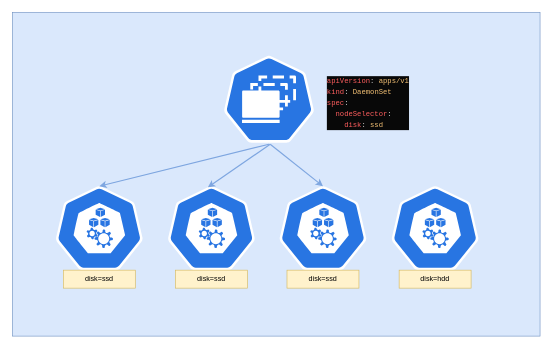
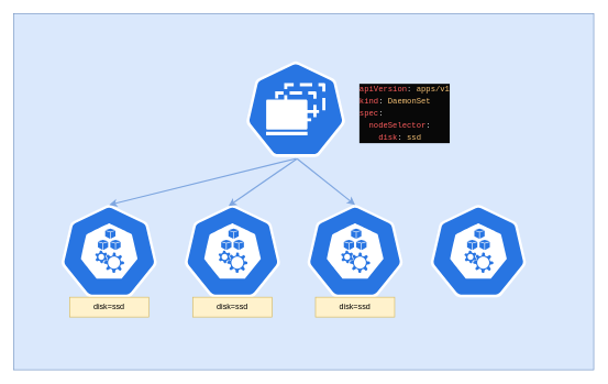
  <mxCell id="0" />
  <mxCell id="1" parent="0" />
  <mxCell id="2" value="" style="rounded=0;whiteSpace=wrap;html=1;fillColor=#dae8fc;strokeColor=#6c8ebf;" vertex="1" parent="1"><mxGeometry x="20" y="20" width="880" height="540" as="geometry" /></mxCell>
  <mxCell id="3" value="" style="html=1;dashed=0;whitespace=wrap;fillColor=#2875E2;strokeColor=#ffffff;points=[[0.005,0.63,0],[0.1,0.2,0],[0.9,0.2,0],[0.5,0,0],[0.995,0.63,0],[0.72,0.99,0],[0.5,1,0],[0.28,0.99,0]];shape=mxgraph.kubernetes.icon;prIcon=ds" vertex="1" parent="1"><mxGeometry x="373" y="90" width="150" height="150" as="geometry" /></mxCell>
  <mxCell id="4" value="&lt;div style=&quot;color: rgb(248 , 248 , 242) ; background-color: rgb(8 , 8 , 8) ; font-family: &amp;#34;menlo&amp;#34; , &amp;#34;monaco&amp;#34; , &amp;#34;courier new&amp;#34; , monospace ; font-weight: normal ; font-size: 12px ; line-height: 18px&quot;&gt;&lt;div&gt;&lt;span style=&quot;color: #ff5e5e&quot;&gt;apiVersion&lt;/span&gt;&lt;span style=&quot;color: #d0d0d0&quot;&gt;:&lt;/span&gt;&lt;span style=&quot;color: #c5c8c6&quot;&gt; &lt;/span&gt;&lt;span style=&quot;color: #f7c376&quot;&gt;apps/v1&lt;/span&gt;&lt;/div&gt;&lt;div&gt;&lt;span style=&quot;color: #ff5e5e&quot;&gt;kind&lt;/span&gt;&lt;span style=&quot;color: #d0d0d0&quot;&gt;:&lt;/span&gt;&lt;span style=&quot;color: #c5c8c6&quot;&gt; &lt;/span&gt;&lt;span style=&quot;color: #f7c376&quot;&gt;DaemonSet&lt;/span&gt;&lt;/div&gt;&lt;div&gt;&lt;span style=&quot;color: #c5c8c6&quot;&gt;  &lt;/span&gt;&lt;span style=&quot;color: #ff5e5e&quot;&gt;spec&lt;/span&gt;&lt;span style=&quot;color: #d0d0d0&quot;&gt;:&lt;/span&gt;&lt;/div&gt;&lt;div&gt;&lt;span style=&quot;color: #c5c8c6&quot;&gt;&lt;/span&gt;&lt;span style=&quot;color: #ff5e5e&quot;&gt;&amp;nbsp; nodeSelector&lt;/span&gt;&lt;span style=&quot;color: #d0d0d0&quot;&gt;:&lt;/span&gt;&lt;/div&gt;&lt;div&gt;&lt;span style=&quot;color: #c5c8c6&quot;&gt;&lt;/span&gt;&lt;span style=&quot;color: #ff5e5e&quot;&gt;&amp;nbsp; &amp;nbsp; disk&lt;/span&gt;&lt;span style=&quot;color: #d0d0d0&quot;&gt;:&lt;/span&gt;&lt;span style=&quot;color: #c5c8c6&quot;&gt; &lt;/span&gt;&lt;span style=&quot;color: #f7c376&quot;&gt;ssd&lt;/span&gt;&lt;/div&gt;&lt;/div&gt;" style="text;whiteSpace=wrap;html=1;" vertex="1" parent="1"><mxGeometry x="543" y="120" width="160" height="110" as="geometry" /></mxCell>
  <mxCell id="5" value="" style="html=1;dashed=0;whitespace=wrap;fillColor=#2875E2;strokeColor=#ffffff;points=[[0.005,0.63,0],[0.1,0.2,0],[0.9,0.2,0],[0.5,0,0],[0.995,0.63,0],[0.72,0.99,0],[0.5,1,0],[0.28,0.99,0]];shape=mxgraph.kubernetes.icon;prIcon=node" vertex="1" parent="1"><mxGeometry x="90" y="310" width="150" height="140" as="geometry" /></mxCell>
  <mxCell id="6" value="" style="html=1;dashed=0;whitespace=wrap;fillColor=#2875E2;strokeColor=#ffffff;points=[[0.005,0.63,0],[0.1,0.2,0],[0.9,0.2,0],[0.5,0,0],[0.995,0.63,0],[0.72,0.99,0],[0.5,1,0],[0.28,0.99,0]];shape=mxgraph.kubernetes.icon;prIcon=node" vertex="1" parent="1"><mxGeometry x="277" y="310" width="150" height="140" as="geometry" /></mxCell>
  <mxCell id="7" value="" style="html=1;dashed=0;whitespace=wrap;fillColor=#2875E2;strokeColor=#ffffff;points=[[0.005,0.63,0],[0.1,0.2,0],[0.9,0.2,0],[0.5,0,0],[0.995,0.63,0],[0.72,0.99,0],[0.5,1,0],[0.28,0.99,0]];shape=mxgraph.kubernetes.icon;prIcon=node" vertex="1" parent="1"><mxGeometry x="463" y="310" width="150" height="140" as="geometry" /></mxCell>
  <mxCell id="8" value="" style="html=1;dashed=0;whitespace=wrap;fillColor=#2875E2;strokeColor=#ffffff;points=[[0.005,0.63,0],[0.1,0.2,0],[0.9,0.2,0],[0.5,0,0],[0.995,0.63,0],[0.72,0.99,0],[0.5,1,0],[0.28,0.99,0]];shape=mxgraph.kubernetes.icon;prIcon=node" vertex="1" parent="1"><mxGeometry x="650" y="310" width="150" height="140" as="geometry" /></mxCell>
  <mxCell id="9" value="disk=ssd" style="rounded=0;whiteSpace=wrap;html=1;fillColor=#fff2cc;strokeColor=#d6b656;" vertex="1" parent="1"><mxGeometry x="105" y="450" width="120" height="30" as="geometry" /></mxCell>
  <mxCell id="10" value="disk=ssd" style="rounded=0;whiteSpace=wrap;html=1;fillColor=#fff2cc;strokeColor=#d6b656;" vertex="1" parent="1"><mxGeometry x="292" y="450" width="120" height="30" as="geometry" /></mxCell>
  <mxCell id="11" value="disk=ssd" style="rounded=0;whiteSpace=wrap;html=1;fillColor=#fff2cc;strokeColor=#d6b656;" vertex="1" parent="1"><mxGeometry x="478" y="450" width="120" height="30" as="geometry" /></mxCell>
- <mxCell id="12" value="disk=hdd" style="rounded=0;whiteSpace=wrap;html=1;fillColor=#fff2cc;strokeColor=#d6b656;" vertex="1" parent="1"><mxGeometry x="665" y="450" width="120" height="30" as="geometry" /></mxCell>
  <mxCell id="13" value="" style="endArrow=classic;html=1;entryX=0.5;entryY=0;entryDx=0;entryDy=0;entryPerimeter=0;exitX=0.5;exitY=1;exitDx=0;exitDy=0;exitPerimeter=0;strokeWidth=2;strokeColor=#7EA6E0;" edge="1" parent="1" source="3" target="5"><mxGeometry width="50" height="50" relative="1" as="geometry"><mxPoint x="490" y="350" as="sourcePoint" /><mxPoint x="540" y="300" as="targetPoint" /></mxGeometry></mxCell>
  <mxCell id="14" value="" style="endArrow=classic;html=1;entryX=0.46;entryY=0.014;entryDx=0;entryDy=0;entryPerimeter=0;strokeWidth=2;strokeColor=#7EA6E0;" edge="1" parent="1" target="6"><mxGeometry width="50" height="50" relative="1" as="geometry"><mxPoint x="450" y="240" as="sourcePoint" /><mxPoint x="175" y="320" as="targetPoint" /></mxGeometry></mxCell>
  <mxCell id="15" value="" style="endArrow=classic;html=1;entryX=0.5;entryY=0;entryDx=0;entryDy=0;entryPerimeter=0;strokeWidth=2;strokeColor=#7EA6E0;" edge="1" parent="1" target="7"><mxGeometry width="50" height="50" relative="1" as="geometry"><mxPoint x="450" y="240" as="sourcePoint" /><mxPoint x="356" y="321.96" as="targetPoint" /></mxGeometry></mxCell>
